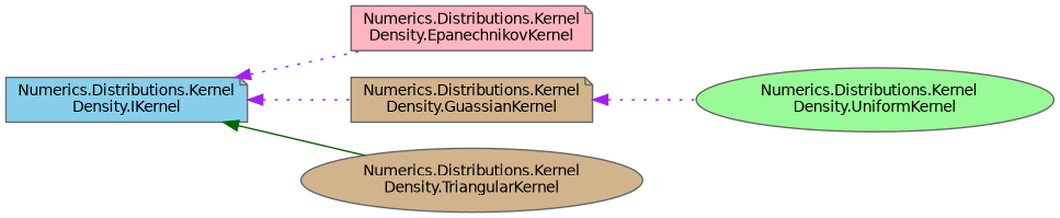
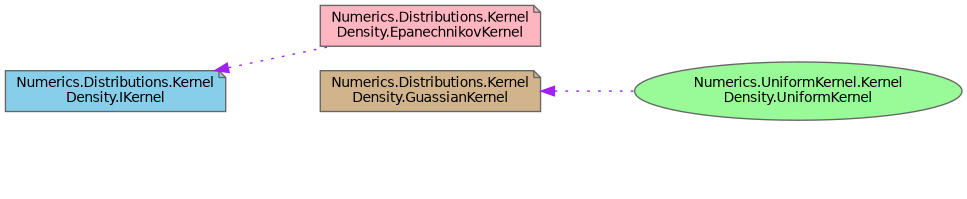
  digraph {
    rankdir=LR
    node [color=grey40 fillcolor=tan fontname=Helvetica fontsize=10 shape=note style=filled]
    edge [color=purple dir=back fontname=Helvetica fontsize=10 labelfontname=Helvetica labelfontsize=10 style=dotted]
    n1 [fillcolor=skyblue height=0.2 label="Numerics.Distributions.Kernel\lDensity.IKernel" width=0.4]
    n2 [fillcolor=lightpink height=0.2 label="Numerics.Distributions.Kernel\lDensity.EpanechnikovKernel" width=0.4]
    n3 [height=0.2 label="Numerics.Distributions.Kernel\lDensity.GuassianKernel" width=0.4]
-   n4 [height=0.2 label="Numerics.Distributions.Kernel\lDensity.TriangularKernel" shape=ellipse width=0.4]
-   n5 [fillcolor=palegreen height=0.2 label="Numerics.Distributions.Kernel\lDensity.UniformKernel" shape=ellipse width=0.4]
+   n5 [fillcolor=palegreen height=0.2 label="Numerics.UniformKernel.Kernel\lDensity.UniformKernel" shape=ellipse width=0.4]
    n1 -> n2
-   n1 -> n3
-   n1 -> n4 [color=darkgreen style=solid]
    n3 -> n5
  }
